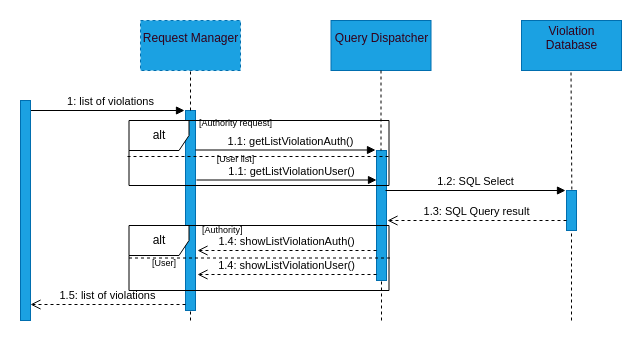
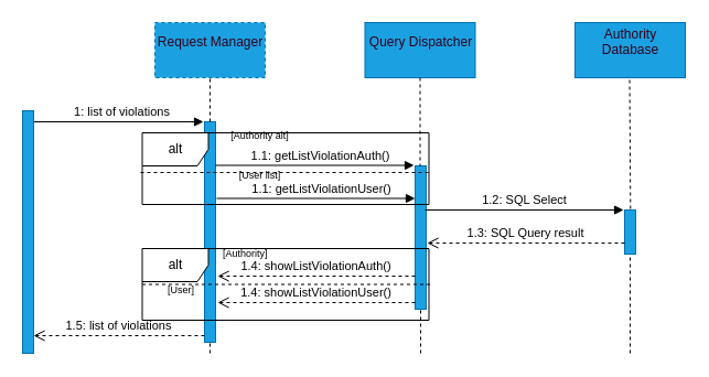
  <mxCell id="0" />
  <mxCell id="1" parent="0" />
  <mxCell id="2" value="&lt;div&gt;&lt;font color=&quot;#33001A&quot;&gt;Query Dispatcher&lt;br&gt;&lt;/font&gt;&lt;/div&gt;&lt;div&gt;&lt;br&gt;&lt;/div&gt;" style="html=1;fillColor=#1ba1e2;strokeColor=#006EAF;fontColor=#ffffff;" parent="1" vertex="1"><mxGeometry x="330.5" y="20" width="100" height="50" as="geometry" /></mxCell>
  <mxCell id="3" value="" style="html=1;points=[];perimeter=orthogonalPerimeter;fillColor=#1ba1e2;strokeColor=#006EAF;fontColor=#ffffff;" parent="1" vertex="1"><mxGeometry x="185" y="110" width="10" height="200" as="geometry" /></mxCell>
  <mxCell id="4" value="" style="html=1;points=[];perimeter=orthogonalPerimeter;fillColor=#1ba1e2;strokeColor=#006EAF;fontColor=#ffffff;" parent="1" vertex="1"><mxGeometry x="376" y="150" width="10" height="130" as="geometry" /></mxCell>
  <mxCell id="5" value="&lt;div&gt;&lt;font color=&quot;#33001A&quot;&gt;Request Manager&lt;/font&gt;&lt;/div&gt;&lt;div&gt;&lt;br&gt;&lt;/div&gt;" style="html=1;fillColor=#1ba1e2;strokeColor=#006EAF;fontColor=#ffffff;dashed=1;" parent="1" vertex="1"><mxGeometry x="140" y="20" width="100" height="50" as="geometry" /></mxCell>
- <mxCell id="6" value="&lt;div&gt;&lt;font color=&quot;#33001A&quot;&gt;Violation&lt;/font&gt;&lt;/div&gt;&lt;div&gt;&lt;font color=&quot;#33001A&quot;&gt;Database&lt;/font&gt;&lt;/div&gt;&lt;div&gt;&lt;br&gt;&lt;/div&gt;" style="html=1;fillColor=#1ba1e2;strokeColor=#006EAF;fontColor=#ffffff;" parent="1" vertex="1"><mxGeometry x="521" y="20" width="100" height="50" as="geometry" /></mxCell>
+ <mxCell id="6" value="&lt;div&gt;&lt;font color=&quot;#33001A&quot;&gt;Authority&lt;/font&gt;&lt;/div&gt;&lt;div&gt;&lt;font color=&quot;#33001A&quot;&gt;Database&lt;/font&gt;&lt;/div&gt;&lt;div&gt;&lt;br&gt;&lt;/div&gt;" style="html=1;fillColor=#1ba1e2;strokeColor=#006EAF;fontColor=#ffffff;" parent="1" vertex="1"><mxGeometry x="521" y="20" width="100" height="50" as="geometry" /></mxCell>
  <mxCell id="7" value="" style="html=1;points=[];perimeter=orthogonalPerimeter;fillColor=#1ba1e2;strokeColor=#006EAF;fontColor=#ffffff;" parent="1" vertex="1"><mxGeometry x="566" y="190" width="10" height="40" as="geometry" /></mxCell>
  <mxCell id="8" value="" style="endArrow=none;dashed=1;html=1;entryX=0.5;entryY=1;entryDx=0;entryDy=0;" parent="1" target="5" edge="1"><mxGeometry width="50" height="50" relative="1" as="geometry"><mxPoint x="190" y="110" as="sourcePoint" /><mxPoint x="240" y="60" as="targetPoint" /></mxGeometry></mxCell>
  <mxCell id="9" value="1: list of violations" style="html=1;verticalAlign=bottom;endArrow=block;" parent="1" edge="1"><mxGeometry x="0.039" width="80" relative="1" as="geometry"><mxPoint x="30" y="110" as="sourcePoint" /><mxPoint x="184" y="110" as="targetPoint" /><mxPoint as="offset" /></mxGeometry></mxCell>
  <mxCell id="10" value="" style="endArrow=none;dashed=1;html=1;exitX=0.5;exitY=1;exitDx=0;exitDy=0;" parent="1" target="4" edge="1" source="2"><mxGeometry width="50" height="50" relative="1" as="geometry"><mxPoint x="390" y="110" as="sourcePoint" /><mxPoint x="385" y="150" as="targetPoint" /></mxGeometry></mxCell>
  <mxCell id="11" value="1.2: SQL Select " style="html=1;verticalAlign=bottom;endArrow=block;" parent="1" edge="1"><mxGeometry width="80" relative="1" as="geometry"><mxPoint x="385" y="190" as="sourcePoint" /><mxPoint x="565" y="190" as="targetPoint" /></mxGeometry></mxCell>
  <mxCell id="12" value="" style="endArrow=none;dashed=1;html=1;entryX=0.5;entryY=1;entryDx=0;entryDy=0;exitX=0.533;exitY=-0.025;exitDx=0;exitDy=0;exitPerimeter=0;" parent="1" edge="1" source="7"><mxGeometry width="50" height="50" relative="1" as="geometry"><mxPoint x="571" y="150" as="sourcePoint" /><mxPoint x="570.5" y="70" as="targetPoint" /></mxGeometry></mxCell>
  <mxCell id="13" value="" style="endArrow=none;dashed=1;html=1;" parent="1" edge="1"><mxGeometry width="50" height="50" relative="1" as="geometry"><mxPoint x="571" y="320" as="sourcePoint" /><mxPoint x="571" y="230" as="targetPoint" /></mxGeometry></mxCell>
  <mxCell id="14" value="" style="html=1;points=[];perimeter=orthogonalPerimeter;fillColor=#1ba1e2;strokeColor=#006EAF;fontColor=#ffffff;" parent="1" vertex="1"><mxGeometry x="20" y="100" width="10" height="220" as="geometry" /></mxCell>
  <mxCell id="15" value="1.3: SQL Query result " style="html=1;verticalAlign=bottom;endArrow=open;dashed=1;endSize=8;" edge="1" parent="1"><mxGeometry relative="1" as="geometry"><mxPoint x="566" y="220" as="sourcePoint" /><mxPoint x="387" y="220" as="targetPoint" /></mxGeometry></mxCell>
  <mxCell id="16" value="" style="endArrow=none;dashed=1;html=1;" edge="1" parent="1"><mxGeometry width="50" height="50" relative="1" as="geometry"><mxPoint x="381" y="320" as="sourcePoint" /><mxPoint x="381" y="280" as="targetPoint" /></mxGeometry></mxCell>
  <mxCell id="17" value="1.5: list of violations " style="html=1;verticalAlign=bottom;endArrow=open;dashed=1;endSize=8;" edge="1" parent="1"><mxGeometry relative="1" as="geometry"><mxPoint x="185" y="304" as="sourcePoint" /><mxPoint x="30" y="304" as="targetPoint" /></mxGeometry></mxCell>
  <mxCell id="18" value="alt" style="shape=umlFrame;whiteSpace=wrap;html=1;" vertex="1" parent="1"><mxGeometry x="128.5" y="120" width="260" height="65" as="geometry" /></mxCell>
  <mxCell id="19" value="" style="endArrow=none;dashed=1;html=1;" edge="1" parent="1"><mxGeometry width="50" height="50" relative="1" as="geometry"><mxPoint x="127" y="156" as="sourcePoint" /><mxPoint x="388.5" y="156" as="targetPoint" /><Array as="points"><mxPoint x="258" y="156" /></Array></mxGeometry></mxCell>
  <mxCell id="20" value="&lt;font style=&quot;font-size: 11px&quot;&gt;1.1: getListViolation&lt;/font&gt;Auth()" style="html=1;verticalAlign=bottom;endArrow=block;" edge="1" parent="1"><mxGeometry x="0.056" width="80" relative="1" as="geometry"><mxPoint x="195" y="149.5" as="sourcePoint" /><mxPoint x="375" y="149.5" as="targetPoint" /><mxPoint as="offset" /></mxGeometry></mxCell>
- <mxCell id="21" value="&lt;font style=&quot;font-size: 9px&quot;&gt;[Authority request]&lt;/font&gt;" style="text;html=1;align=center;verticalAlign=middle;resizable=0;points=[];;autosize=1;" vertex="1" parent="1"><mxGeometry x="190" y="112" width="90" height="20" as="geometry" /></mxCell>
+ <mxCell id="21" value="&lt;font style=&quot;font-size: 9px&quot;&gt;[Authority alt]&lt;/font&gt;" style="text;html=1;align=center;verticalAlign=middle;resizable=0;points=[];;autosize=1;" vertex="1" parent="1"><mxGeometry x="190" y="112" width="90" height="20" as="geometry" /></mxCell>
  <mxCell id="22" value="&lt;font style=&quot;font-size: 9px&quot;&gt;[User list]&lt;/font&gt;" style="text;html=1;align=center;verticalAlign=middle;resizable=0;points=[];;autosize=1;" vertex="1" parent="1"><mxGeometry x="200" y="148" width="70" height="20" as="geometry" /></mxCell>
  <mxCell id="23" value="&lt;font style=&quot;font-size: 11px&quot;&gt;1.1: getListViolation&lt;/font&gt;User()" style="html=1;verticalAlign=bottom;endArrow=block;" edge="1" parent="1"><mxGeometry x="0.056" width="80" relative="1" as="geometry"><mxPoint x="196" y="179.5" as="sourcePoint" /><mxPoint x="376" y="179.5" as="targetPoint" /><mxPoint as="offset" /></mxGeometry></mxCell>
  <mxCell id="24" value="alt" style="shape=umlFrame;whiteSpace=wrap;html=1;" vertex="1" parent="1"><mxGeometry x="128.5" y="225" width="260" height="65" as="geometry" /></mxCell>
  <mxCell id="25" value="1.4: showListViolationAuth() " style="html=1;verticalAlign=bottom;endArrow=open;dashed=1;endSize=8;" edge="1" parent="1"><mxGeometry relative="1" as="geometry"><mxPoint x="376" y="250" as="sourcePoint" /><mxPoint x="197" y="250" as="targetPoint" /></mxGeometry></mxCell>
  <mxCell id="26" value="" style="endArrow=none;dashed=1;html=1;" edge="1" parent="1"><mxGeometry width="50" height="50" relative="1" as="geometry"><mxPoint x="190" y="320" as="sourcePoint" /><mxPoint x="190" y="310" as="targetPoint" /></mxGeometry></mxCell>
  <mxCell id="27" value="" style="endArrow=none;dashed=1;html=1;" edge="1" parent="1"><mxGeometry width="50" height="50" relative="1" as="geometry"><mxPoint x="128.5" y="257.5" as="sourcePoint" /><mxPoint x="390" y="257.5" as="targetPoint" /><Array as="points"><mxPoint x="259.5" y="257.5" /></Array></mxGeometry></mxCell>
  <mxCell id="28" value="1.4: showListViolationUser() " style="html=1;verticalAlign=bottom;endArrow=open;dashed=1;endSize=8;" edge="1" parent="1"><mxGeometry relative="1" as="geometry"><mxPoint x="376" y="274" as="sourcePoint" /><mxPoint x="197" y="274" as="targetPoint" /></mxGeometry></mxCell>
  <mxCell id="29" value="&lt;font style=&quot;font-size: 9px&quot;&gt;[Authority]&lt;/font&gt;" style="text;html=1;" vertex="1" parent="1"><mxGeometry x="200" y="215" width="50" height="20" as="geometry" /></mxCell>
  <mxCell id="30" value="&lt;font style=&quot;font-size: 9px&quot;&gt;[User]&lt;/font&gt;" style="text;html=1;" vertex="1" parent="1"><mxGeometry x="150" y="247.5" width="40" height="20" as="geometry" /></mxCell>
